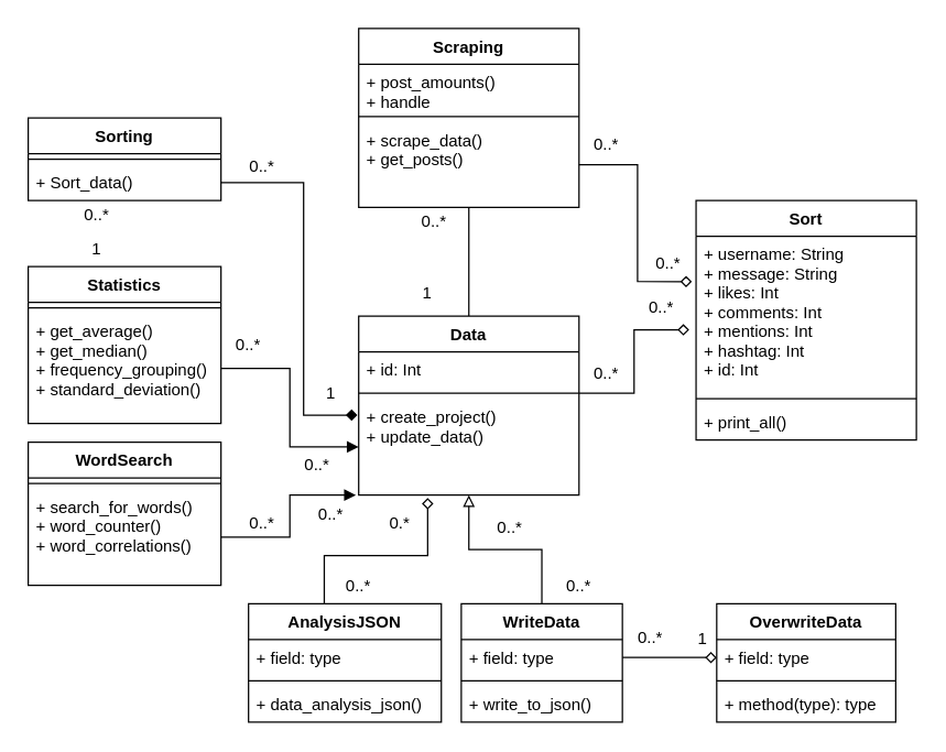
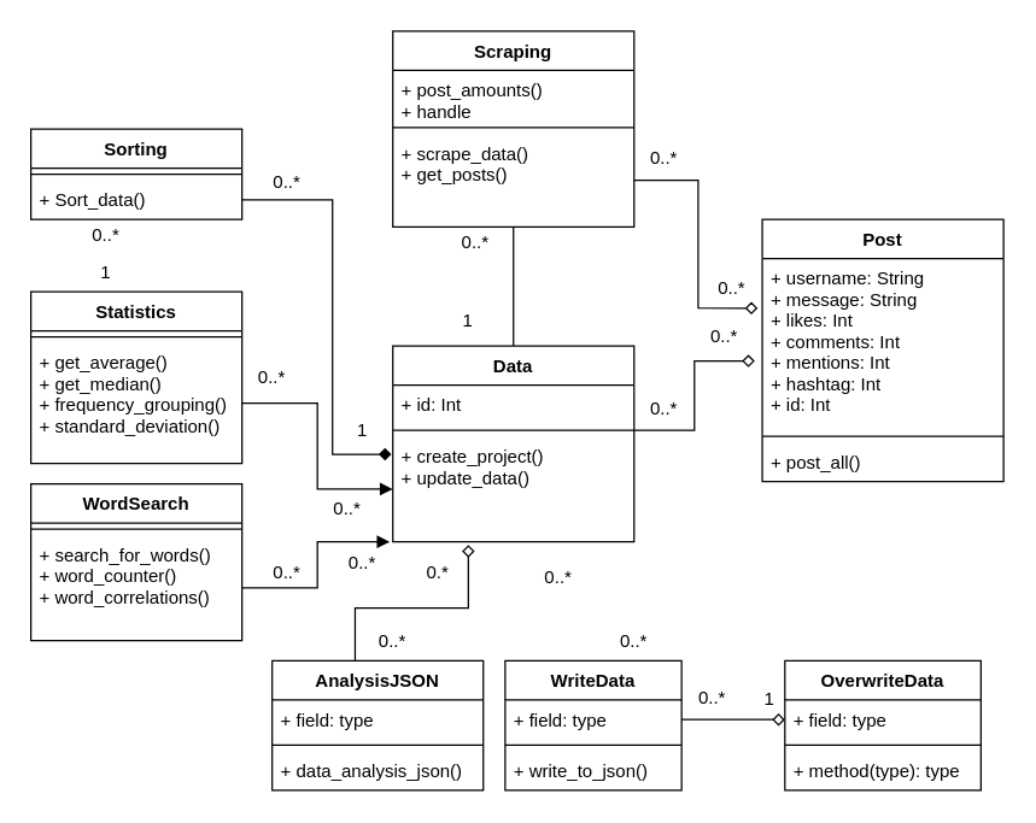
  <mxCell id="0" />
  <mxCell id="1" parent="0" />
- <mxCell id="2" value="Sort" style="swimlane;fontStyle=1;align=center;verticalAlign=top;childLayout=stackLayout;horizontal=1;startSize=26;horizontalStack=0;resizeParent=1;resizeParentMax=0;resizeLast=0;collapsible=1;marginBottom=0;" vertex="1" parent="1"><mxGeometry x="505" y="145" width="160" height="174" as="geometry" /></mxCell>
+ <mxCell id="2" value="Post" style="swimlane;fontStyle=1;align=center;verticalAlign=top;childLayout=stackLayout;horizontal=1;startSize=26;horizontalStack=0;resizeParent=1;resizeParentMax=0;resizeLast=0;collapsible=1;marginBottom=0;" vertex="1" parent="1"><mxGeometry x="505" y="145" width="160" height="174" as="geometry" /></mxCell>
  <mxCell id="3" value="+ username: String&#10;+ message: String&#10;+ likes: Int&#10;+ comments: Int&#10;+ mentions: Int&#10;+ hashtag: Int&#10;+ id: Int&#10;&#10;" style="text;strokeColor=none;fillColor=none;align=left;verticalAlign=top;spacingLeft=4;spacingRight=4;overflow=hidden;rotatable=0;points=[[0,0.5],[1,0.5]];portConstraint=eastwest;" vertex="1" parent="2"><mxGeometry y="26" width="160" height="114" as="geometry" /></mxCell>
  <mxCell id="4" value="" style="line;strokeWidth=1;fillColor=none;align=left;verticalAlign=middle;spacingTop=-1;spacingLeft=3;spacingRight=3;rotatable=0;labelPosition=right;points=[];portConstraint=eastwest;" vertex="1" parent="2"><mxGeometry y="140" width="160" height="8" as="geometry" /></mxCell>
- <mxCell id="5" value="+ print_all()" style="text;strokeColor=none;fillColor=none;align=left;verticalAlign=top;spacingLeft=4;spacingRight=4;overflow=hidden;rotatable=0;points=[[0,0.5],[1,0.5]];portConstraint=eastwest;" vertex="1" parent="2"><mxGeometry y="148" width="160" height="26" as="geometry" /></mxCell>
+ <mxCell id="5" value="+ post_all()" style="text;strokeColor=none;fillColor=none;align=left;verticalAlign=top;spacingLeft=4;spacingRight=4;overflow=hidden;rotatable=0;points=[[0,0.5],[1,0.5]];portConstraint=eastwest;" vertex="1" parent="2"><mxGeometry y="148" width="160" height="26" as="geometry" /></mxCell>
  <mxCell id="6" value="Data" style="swimlane;fontStyle=1;align=center;verticalAlign=top;childLayout=stackLayout;horizontal=1;startSize=26;horizontalStack=0;resizeParent=1;resizeParentMax=0;resizeLast=0;collapsible=1;marginBottom=0;" vertex="1" parent="1"><mxGeometry x="260" y="229" width="160" height="130" as="geometry" /></mxCell>
  <mxCell id="7" value="+ id: Int" style="text;strokeColor=none;fillColor=none;align=left;verticalAlign=top;spacingLeft=4;spacingRight=4;overflow=hidden;rotatable=0;points=[[0,0.5],[1,0.5]];portConstraint=eastwest;" vertex="1" parent="6"><mxGeometry y="26" width="160" height="26" as="geometry" /></mxCell>
  <mxCell id="8" value="" style="line;strokeWidth=1;fillColor=none;align=left;verticalAlign=middle;spacingTop=-1;spacingLeft=3;spacingRight=3;rotatable=0;labelPosition=right;points=[];portConstraint=eastwest;" vertex="1" parent="6"><mxGeometry y="52" width="160" height="8" as="geometry" /></mxCell>
  <mxCell id="9" value="+ create_project()&#10;+ update_data()&#10;" style="text;strokeColor=none;fillColor=none;align=left;verticalAlign=top;spacingLeft=4;spacingRight=4;overflow=hidden;rotatable=0;points=[[0,0.5],[1,0.5]];portConstraint=eastwest;" vertex="1" parent="6"><mxGeometry y="60" width="160" height="70" as="geometry" /></mxCell>
- <mxCell id="10" style="edgeStyle=orthogonalEdgeStyle;rounded=0;orthogonalLoop=1;jettySize=auto;html=1;entryX=0.5;entryY=1;entryDx=0;entryDy=0;endArrow=block;endFill=0;" edge="1" parent="1" source="11" target="6"><mxGeometry relative="1" as="geometry" /></mxCell>
  <mxCell id="11" value="WriteData" style="swimlane;fontStyle=1;align=center;verticalAlign=top;childLayout=stackLayout;horizontal=1;startSize=26;horizontalStack=0;resizeParent=1;resizeParentMax=0;resizeLast=0;collapsible=1;marginBottom=0;" vertex="1" parent="1"><mxGeometry x="334.5" y="438" width="117" height="86" as="geometry" /></mxCell>
  <mxCell id="12" value="+ field: type" style="text;strokeColor=none;fillColor=none;align=left;verticalAlign=top;spacingLeft=4;spacingRight=4;overflow=hidden;rotatable=0;points=[[0,0.5],[1,0.5]];portConstraint=eastwest;" vertex="1" parent="11"><mxGeometry y="26" width="117" height="26" as="geometry" /></mxCell>
  <mxCell id="13" value="" style="line;strokeWidth=1;fillColor=none;align=left;verticalAlign=middle;spacingTop=-1;spacingLeft=3;spacingRight=3;rotatable=0;labelPosition=right;points=[];portConstraint=eastwest;" vertex="1" parent="11"><mxGeometry y="52" width="117" height="8" as="geometry" /></mxCell>
  <mxCell id="14" value="+ write_to_json()" style="text;strokeColor=none;fillColor=none;align=left;verticalAlign=top;spacingLeft=4;spacingRight=4;overflow=hidden;rotatable=0;points=[[0,0.5],[1,0.5]];portConstraint=eastwest;" vertex="1" parent="11"><mxGeometry y="60" width="117" height="26" as="geometry" /></mxCell>
  <mxCell id="15" style="edgeStyle=orthogonalEdgeStyle;rounded=0;orthogonalLoop=1;jettySize=auto;html=1;endArrow=diamond;endFill=0;entryX=0.313;entryY=1.029;entryDx=0;entryDy=0;entryPerimeter=0;" edge="1" parent="1" source="16" target="9"><mxGeometry relative="1" as="geometry"><mxPoint x="310" y="366" as="targetPoint" /><Array as="points"><mxPoint x="235" y="403" /><mxPoint x="310" y="403" /></Array></mxGeometry></mxCell>
  <mxCell id="16" value="AnalysisJSON" style="swimlane;fontStyle=1;align=center;verticalAlign=top;childLayout=stackLayout;horizontal=1;startSize=26;horizontalStack=0;resizeParent=1;resizeParentMax=0;resizeLast=0;collapsible=1;marginBottom=0;" vertex="1" parent="1"><mxGeometry x="180" y="438" width="140" height="86" as="geometry" /></mxCell>
  <mxCell id="17" value="+ field: type" style="text;strokeColor=none;fillColor=none;align=left;verticalAlign=top;spacingLeft=4;spacingRight=4;overflow=hidden;rotatable=0;points=[[0,0.5],[1,0.5]];portConstraint=eastwest;" vertex="1" parent="16"><mxGeometry y="26" width="140" height="26" as="geometry" /></mxCell>
  <mxCell id="18" value="" style="line;strokeWidth=1;fillColor=none;align=left;verticalAlign=middle;spacingTop=-1;spacingLeft=3;spacingRight=3;rotatable=0;labelPosition=right;points=[];portConstraint=eastwest;" vertex="1" parent="16"><mxGeometry y="52" width="140" height="8" as="geometry" /></mxCell>
  <mxCell id="19" value="+ data_analysis_json()" style="text;strokeColor=none;fillColor=none;align=left;verticalAlign=top;spacingLeft=4;spacingRight=4;overflow=hidden;rotatable=0;points=[[0,0.5],[1,0.5]];portConstraint=eastwest;" vertex="1" parent="16"><mxGeometry y="60" width="140" height="26" as="geometry" /></mxCell>
  <mxCell id="20" value="OverwriteData" style="swimlane;fontStyle=1;align=center;verticalAlign=top;childLayout=stackLayout;horizontal=1;startSize=26;horizontalStack=0;resizeParent=1;resizeParentMax=0;resizeLast=0;collapsible=1;marginBottom=0;" vertex="1" parent="1"><mxGeometry x="520" y="438" width="130" height="86" as="geometry" /></mxCell>
  <mxCell id="21" value="+ field: type" style="text;strokeColor=none;fillColor=none;align=left;verticalAlign=top;spacingLeft=4;spacingRight=4;overflow=hidden;rotatable=0;points=[[0,0.5],[1,0.5]];portConstraint=eastwest;" vertex="1" parent="20"><mxGeometry y="26" width="130" height="26" as="geometry" /></mxCell>
  <mxCell id="22" value="" style="line;strokeWidth=1;fillColor=none;align=left;verticalAlign=middle;spacingTop=-1;spacingLeft=3;spacingRight=3;rotatable=0;labelPosition=right;points=[];portConstraint=eastwest;" vertex="1" parent="20"><mxGeometry y="52" width="130" height="8" as="geometry" /></mxCell>
  <mxCell id="23" value="+ method(type): type" style="text;strokeColor=none;fillColor=none;align=left;verticalAlign=top;spacingLeft=4;spacingRight=4;overflow=hidden;rotatable=0;points=[[0,0.5],[1,0.5]];portConstraint=eastwest;" vertex="1" parent="20"><mxGeometry y="60" width="130" height="26" as="geometry" /></mxCell>
  <mxCell id="24" style="edgeStyle=orthogonalEdgeStyle;rounded=0;orthogonalLoop=1;jettySize=auto;html=1;entryX=0;entryY=0.5;entryDx=0;entryDy=0;endArrow=diamond;endFill=0;" edge="1" parent="1" source="12" target="21"><mxGeometry relative="1" as="geometry" /></mxCell>
  <mxCell id="25" style="edgeStyle=orthogonalEdgeStyle;rounded=0;orthogonalLoop=1;jettySize=auto;html=1;entryX=0.5;entryY=0;entryDx=0;entryDy=0;endArrow=none;endFill=1;" edge="1" parent="1" source="26" target="6"><mxGeometry relative="1" as="geometry" /></mxCell>
  <mxCell id="26" value="Scraping" style="swimlane;fontStyle=1;align=center;verticalAlign=top;childLayout=stackLayout;horizontal=1;startSize=26;horizontalStack=0;resizeParent=1;resizeParentMax=0;resizeLast=0;collapsible=1;marginBottom=0;" vertex="1" parent="1"><mxGeometry x="260" y="20" width="160" height="130" as="geometry" /></mxCell>
  <mxCell id="27" value="+ post_amounts()&#10;+ handle&#10;" style="text;strokeColor=none;fillColor=none;align=left;verticalAlign=top;spacingLeft=4;spacingRight=4;overflow=hidden;rotatable=0;points=[[0,0.5],[1,0.5]];portConstraint=eastwest;" vertex="1" parent="26"><mxGeometry y="26" width="160" height="34" as="geometry" /></mxCell>
  <mxCell id="28" value="" style="line;strokeWidth=1;fillColor=none;align=left;verticalAlign=middle;spacingTop=-1;spacingLeft=3;spacingRight=3;rotatable=0;labelPosition=right;points=[];portConstraint=eastwest;" vertex="1" parent="26"><mxGeometry y="60" width="160" height="8" as="geometry" /></mxCell>
  <mxCell id="29" value="+ scrape_data()&#10;+ get_posts()&#10;" style="text;strokeColor=none;fillColor=none;align=left;verticalAlign=top;spacingLeft=4;spacingRight=4;overflow=hidden;rotatable=0;points=[[0,0.5],[1,0.5]];portConstraint=eastwest;" vertex="1" parent="26"><mxGeometry y="68" width="160" height="62" as="geometry" /></mxCell>
  <mxCell id="30" value="Sorting" style="swimlane;fontStyle=1;align=center;verticalAlign=top;childLayout=stackLayout;horizontal=1;startSize=26;horizontalStack=0;resizeParent=1;resizeParentMax=0;resizeLast=0;collapsible=1;marginBottom=0;" vertex="1" parent="1"><mxGeometry x="20" y="85" width="140" height="60" as="geometry" /></mxCell>
  <mxCell id="31" value="" style="line;strokeWidth=1;fillColor=none;align=left;verticalAlign=middle;spacingTop=-1;spacingLeft=3;spacingRight=3;rotatable=0;labelPosition=right;points=[];portConstraint=eastwest;" vertex="1" parent="30"><mxGeometry y="26" width="140" height="8" as="geometry" /></mxCell>
  <mxCell id="32" value="+ Sort_data()" style="text;strokeColor=none;fillColor=none;align=left;verticalAlign=top;spacingLeft=4;spacingRight=4;overflow=hidden;rotatable=0;points=[[0,0.5],[1,0.5]];portConstraint=eastwest;" vertex="1" parent="30"><mxGeometry y="34" width="140" height="26" as="geometry" /></mxCell>
  <mxCell id="33" value="Statistics" style="swimlane;fontStyle=1;align=center;verticalAlign=top;childLayout=stackLayout;horizontal=1;startSize=26;horizontalStack=0;resizeParent=1;resizeParentMax=0;resizeLast=0;collapsible=1;marginBottom=0;" vertex="1" parent="1"><mxGeometry x="20" y="193" width="140" height="114" as="geometry" /></mxCell>
  <mxCell id="34" value="" style="line;strokeWidth=1;fillColor=none;align=left;verticalAlign=middle;spacingTop=-1;spacingLeft=3;spacingRight=3;rotatable=0;labelPosition=right;points=[];portConstraint=eastwest;" vertex="1" parent="33"><mxGeometry y="26" width="140" height="8" as="geometry" /></mxCell>
  <mxCell id="35" value="+ get_average()&#10;+ get_median()&#10;+ frequency_grouping()&#10;+ standard_deviation()&#10;" style="text;strokeColor=none;fillColor=none;align=left;verticalAlign=top;spacingLeft=4;spacingRight=4;overflow=hidden;rotatable=0;points=[[0,0.5],[1,0.5]];portConstraint=eastwest;" vertex="1" parent="33"><mxGeometry y="34" width="140" height="80" as="geometry" /></mxCell>
  <mxCell id="36" value="WordSearch" style="swimlane;fontStyle=1;align=center;verticalAlign=top;childLayout=stackLayout;horizontal=1;startSize=26;horizontalStack=0;resizeParent=1;resizeParentMax=0;resizeLast=0;collapsible=1;marginBottom=0;" vertex="1" parent="1"><mxGeometry x="20" y="320.5" width="140" height="104" as="geometry" /></mxCell>
  <mxCell id="37" value="" style="line;strokeWidth=1;fillColor=none;align=left;verticalAlign=middle;spacingTop=-1;spacingLeft=3;spacingRight=3;rotatable=0;labelPosition=right;points=[];portConstraint=eastwest;" vertex="1" parent="36"><mxGeometry y="26" width="140" height="8" as="geometry" /></mxCell>
  <mxCell id="38" value="+ search_for_words()&#10;+ word_counter()&#10;+ word_correlations()&#10;" style="text;strokeColor=none;fillColor=none;align=left;verticalAlign=top;spacingLeft=4;spacingRight=4;overflow=hidden;rotatable=0;points=[[0,0.5],[1,0.5]];portConstraint=eastwest;" vertex="1" parent="36"><mxGeometry y="34" width="140" height="70" as="geometry" /></mxCell>
  <mxCell id="39" style="edgeStyle=orthogonalEdgeStyle;rounded=0;orthogonalLoop=1;jettySize=auto;html=1;endArrow=block;endFill=1;" edge="1" parent="1" source="38"><mxGeometry relative="1" as="geometry"><mxPoint x="258" y="359" as="targetPoint" /><Array as="points"><mxPoint x="210" y="390" /><mxPoint x="210" y="359" /><mxPoint x="258" y="359" /></Array></mxGeometry></mxCell>
  <mxCell id="40" style="edgeStyle=orthogonalEdgeStyle;rounded=0;orthogonalLoop=1;jettySize=auto;html=1;entryX=0;entryY=0.5;entryDx=0;entryDy=0;endArrow=block;endFill=1;" edge="1" parent="1" source="35" target="9"><mxGeometry relative="1" as="geometry"><Array as="points"><mxPoint x="210" y="267" /><mxPoint x="210" y="324" /></Array></mxGeometry></mxCell>
  <mxCell id="41" style="edgeStyle=orthogonalEdgeStyle;rounded=0;orthogonalLoop=1;jettySize=auto;html=1;endArrow=diamond;endFill=0;" edge="1" parent="1" source="8"><mxGeometry relative="1" as="geometry"><mxPoint x="500" y="239" as="targetPoint" /><Array as="points"><mxPoint x="460" y="285" /><mxPoint x="460" y="239" /></Array></mxGeometry></mxCell>
  <mxCell id="42" style="edgeStyle=orthogonalEdgeStyle;rounded=0;orthogonalLoop=1;jettySize=auto;html=1;entryX=-0.019;entryY=0.289;entryDx=0;entryDy=0;entryPerimeter=0;endArrow=diamond;endFill=0;" edge="1" parent="1" source="29" target="3"><mxGeometry relative="1" as="geometry" /></mxCell>
  <mxCell id="43" style="edgeStyle=orthogonalEdgeStyle;rounded=0;orthogonalLoop=1;jettySize=auto;html=1;entryX=-0.006;entryY=0.171;entryDx=0;entryDy=0;entryPerimeter=0;endArrow=diamond;endFill=1;" edge="1" parent="1" source="32" target="9"><mxGeometry relative="1" as="geometry"><Array as="points"><mxPoint x="220" y="132" /><mxPoint x="220" y="301" /></Array></mxGeometry></mxCell>
  <mxCell id="44" value="0..*" style="text;html=1;strokeColor=none;fillColor=none;align=center;verticalAlign=middle;whiteSpace=wrap;rounded=0;" vertex="1" parent="1"><mxGeometry x="170" y="111" width="40" height="20" as="geometry" /></mxCell>
  <mxCell id="45" value="0..*" style="text;html=1;strokeColor=none;fillColor=none;align=center;verticalAlign=middle;whiteSpace=wrap;rounded=0;" vertex="1" parent="1"><mxGeometry x="50" y="146" width="40" height="20" as="geometry" /></mxCell>
  <mxCell id="46" value="1" style="text;html=1;strokeColor=none;fillColor=none;align=center;verticalAlign=middle;whiteSpace=wrap;rounded=0;" vertex="1" parent="1"><mxGeometry x="50" y="171" width="40" height="20" as="geometry" /></mxCell>
  <mxCell id="47" value="1" style="text;html=1;strokeColor=none;fillColor=none;align=center;verticalAlign=middle;whiteSpace=wrap;rounded=0;" vertex="1" parent="1"><mxGeometry x="220" y="275" width="40" height="20" as="geometry" /></mxCell>
  <mxCell id="48" value="0..*" style="text;html=1;strokeColor=none;fillColor=none;align=center;verticalAlign=middle;whiteSpace=wrap;rounded=0;" vertex="1" parent="1"><mxGeometry x="160" y="240" width="40" height="20" as="geometry" /></mxCell>
  <mxCell id="49" value="0..*" style="text;html=1;strokeColor=none;fillColor=none;align=center;verticalAlign=middle;whiteSpace=wrap;rounded=0;" vertex="1" parent="1"><mxGeometry x="210" y="326.5" width="40" height="20" as="geometry" /></mxCell>
  <mxCell id="50" value="0..*" style="text;html=1;strokeColor=none;fillColor=none;align=center;verticalAlign=middle;whiteSpace=wrap;rounded=0;" vertex="1" parent="1"><mxGeometry x="170" y="369.5" width="40" height="20" as="geometry" /></mxCell>
  <mxCell id="51" value="0..*" style="text;html=1;strokeColor=none;fillColor=none;align=center;verticalAlign=middle;whiteSpace=wrap;rounded=0;" vertex="1" parent="1"><mxGeometry x="220" y="362.5" width="40" height="20" as="geometry" /></mxCell>
  <mxCell id="52" value="0.*" style="text;html=1;strokeColor=none;fillColor=none;align=center;verticalAlign=middle;whiteSpace=wrap;rounded=0;" vertex="1" parent="1"><mxGeometry x="270" y="369.5" width="40" height="20" as="geometry" /></mxCell>
  <mxCell id="53" value="0..*" style="text;html=1;strokeColor=none;fillColor=none;align=center;verticalAlign=middle;whiteSpace=wrap;rounded=0;" vertex="1" parent="1"><mxGeometry x="240" y="414.5" width="40" height="20" as="geometry" /></mxCell>
  <mxCell id="54" value="0..*" style="text;html=1;strokeColor=none;fillColor=none;align=center;verticalAlign=middle;whiteSpace=wrap;rounded=0;" vertex="1" parent="1"><mxGeometry x="350" y="372.5" width="40" height="20" as="geometry" /></mxCell>
  <mxCell id="55" value="0..*" style="text;html=1;strokeColor=none;fillColor=none;align=center;verticalAlign=middle;whiteSpace=wrap;rounded=0;" vertex="1" parent="1"><mxGeometry x="400" y="414.5" width="40" height="20" as="geometry" /></mxCell>
  <mxCell id="56" value="1" style="text;html=1;strokeColor=none;fillColor=none;align=center;verticalAlign=middle;whiteSpace=wrap;rounded=0;" vertex="1" parent="1"><mxGeometry x="490" y="454" width="40" height="20" as="geometry" /></mxCell>
  <mxCell id="57" value="0..*" style="text;html=1;strokeColor=none;fillColor=none;align=center;verticalAlign=middle;whiteSpace=wrap;rounded=0;" vertex="1" parent="1"><mxGeometry x="451.5" y="453" width="40" height="20" as="geometry" /></mxCell>
  <mxCell id="58" value="0..*" style="text;html=1;strokeColor=none;fillColor=none;align=center;verticalAlign=middle;whiteSpace=wrap;rounded=0;" vertex="1" parent="1"><mxGeometry x="294.5" y="151" width="40" height="20" as="geometry" /></mxCell>
  <mxCell id="59" value="1" style="text;html=1;strokeColor=none;fillColor=none;align=center;verticalAlign=middle;whiteSpace=wrap;rounded=0;" vertex="1" parent="1"><mxGeometry x="290" y="203" width="40" height="20" as="geometry" /></mxCell>
  <mxCell id="60" value="0..*" style="text;html=1;strokeColor=none;fillColor=none;align=center;verticalAlign=middle;whiteSpace=wrap;rounded=0;" vertex="1" parent="1"><mxGeometry x="420" y="261" width="40" height="20" as="geometry" /></mxCell>
  <mxCell id="61" value="0..*" style="text;html=1;strokeColor=none;fillColor=none;align=center;verticalAlign=middle;whiteSpace=wrap;rounded=0;" vertex="1" parent="1"><mxGeometry x="460" y="213" width="40" height="20" as="geometry" /></mxCell>
  <mxCell id="62" value="0..*" style="text;html=1;strokeColor=none;fillColor=none;align=center;verticalAlign=middle;whiteSpace=wrap;rounded=0;" vertex="1" parent="1"><mxGeometry x="420" y="95" width="40" height="20" as="geometry" /></mxCell>
  <mxCell id="63" value="0..*" style="text;html=1;strokeColor=none;fillColor=none;align=center;verticalAlign=middle;whiteSpace=wrap;rounded=0;" vertex="1" parent="1"><mxGeometry x="465" y="181" width="40" height="20" as="geometry" /></mxCell>
